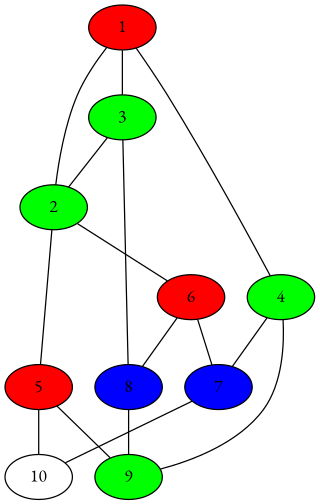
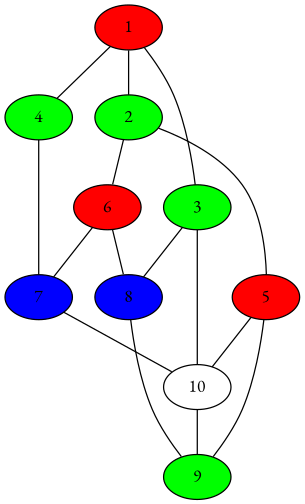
  graph {
    fontname="EB Garamond"
    node [fillcolor=green fontname="EB Garamond" style=filled]
    edge [fontname="EB Garamond"]
    2
    1 [fillcolor=red]
    3
    4
    5 [fillcolor=red]
    6 [fillcolor=red]
    8 [fillcolor=blue]
    10 [fillcolor=white]
    7 [fillcolor=blue]
    9
    2 -- 5
    2 -- 6
    1 -- 2
    1 -- 3
    1 -- 4
    3 -- 8
-   3 -- 2
+   3 -- 10
    4 -- 7
-   4 -- 9
+   10 -- 9
    5 -- 10
    5 -- 9
    6 -- 8
    6 -- 7
    8 -- 9
    7 -- 10
  }
